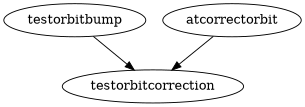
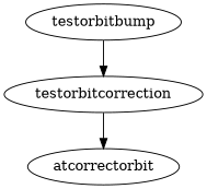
  digraph {
    testorbitbump
    testorbitcorrection
    atcorrectorbit
    testorbitbump -> testorbitcorrection
-   atcorrectorbit -> testorbitcorrection
+   testorbitcorrection -> atcorrectorbit
  }
